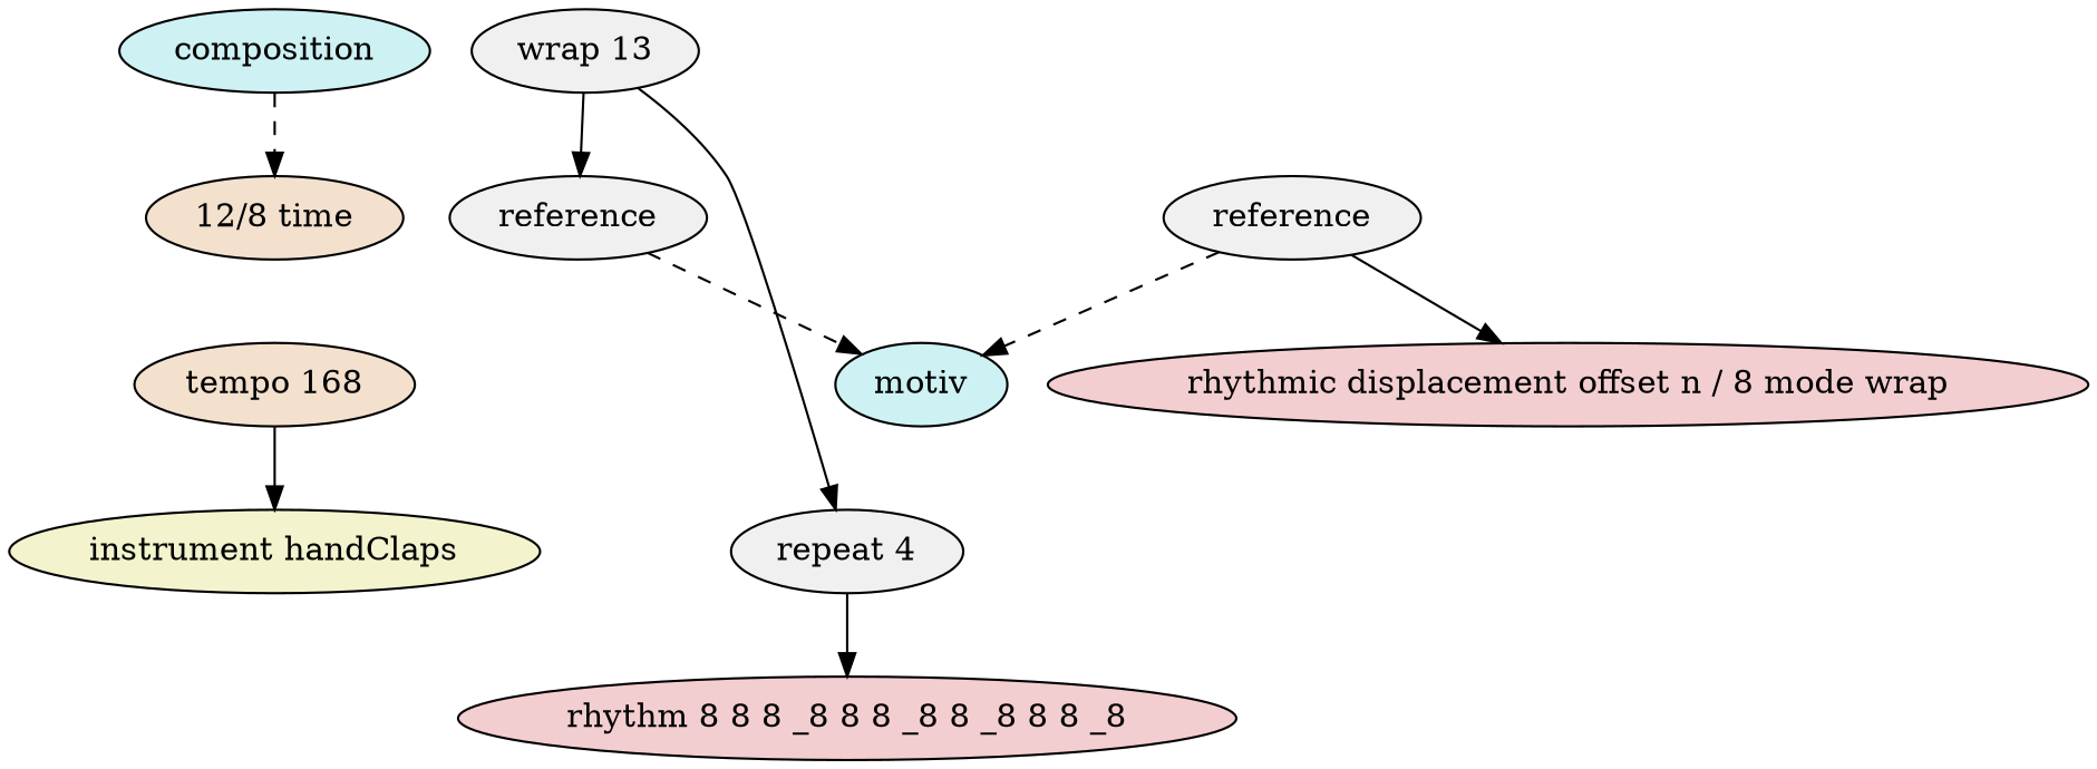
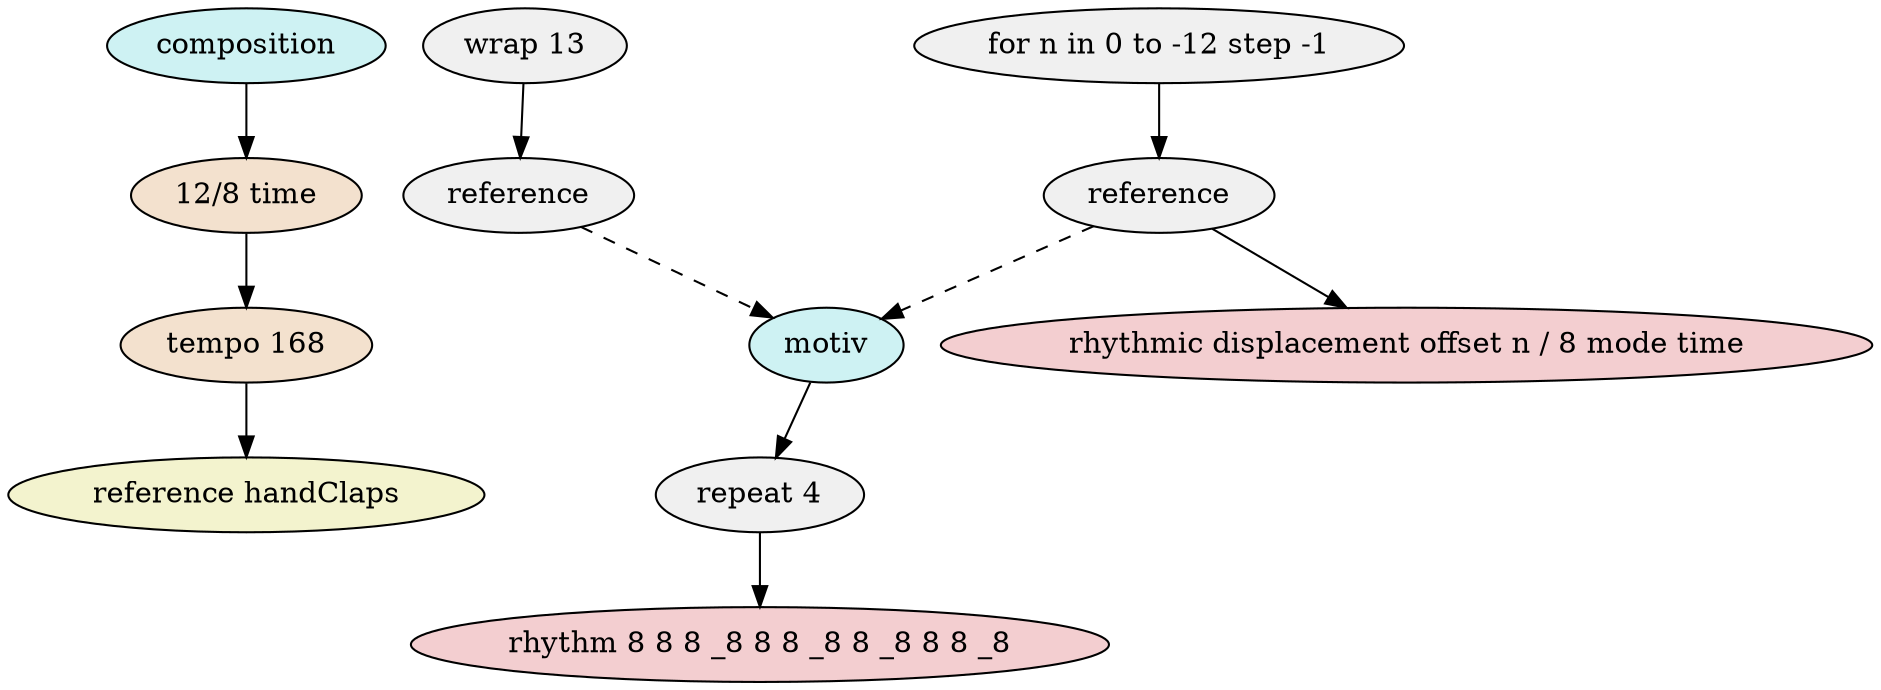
  digraph {
    ordering=out
    node [fillcolor="#f0f0f0" style=filled]
    n1 [fillcolor="#cef2f3" label=composition]
    n2 [fillcolor="#f3e1ce" label="12/8 time"]
    n3 [fillcolor="#f3e1ce" label="tempo 168"]
-   n4 [fillcolor="#f3f3ce" label="instrument handClaps"]
+   n4 [fillcolor="#f3f3ce" label="reference handClaps"]
    n5 [label="wrap 13"]
    n6 [label=reference]
+   n7 [label="for n in 0 to -12 step -1"]
    n8 [label=reference]
    n9 [fillcolor="#cef2f3" label=motiv]
    n10 [label="repeat 4"]
-   n11 [fillcolor="#f3ced0" label="rhythmic displacement offset n / 8 mode wrap"]
+   n11 [fillcolor="#f3ced0" label="rhythmic displacement offset n / 8 mode time"]
    n12 [fillcolor="#f3ced0" label="rhythm 8 8 8 _8 8 8 _8 8 _8 8 8 _8"]
-   n1 -> n2 [style=dashed]
+   n1 -> n2
+   n2 -> n3
    n3 -> n4
    n5 -> n6
    n6 -> n9 [style=dashed]
+   n7 -> n8
    n8 -> n9 [style=dashed]
    n8 -> n11
-   n5 -> n10
+   n9 -> n10
    n10 -> n12
  }
